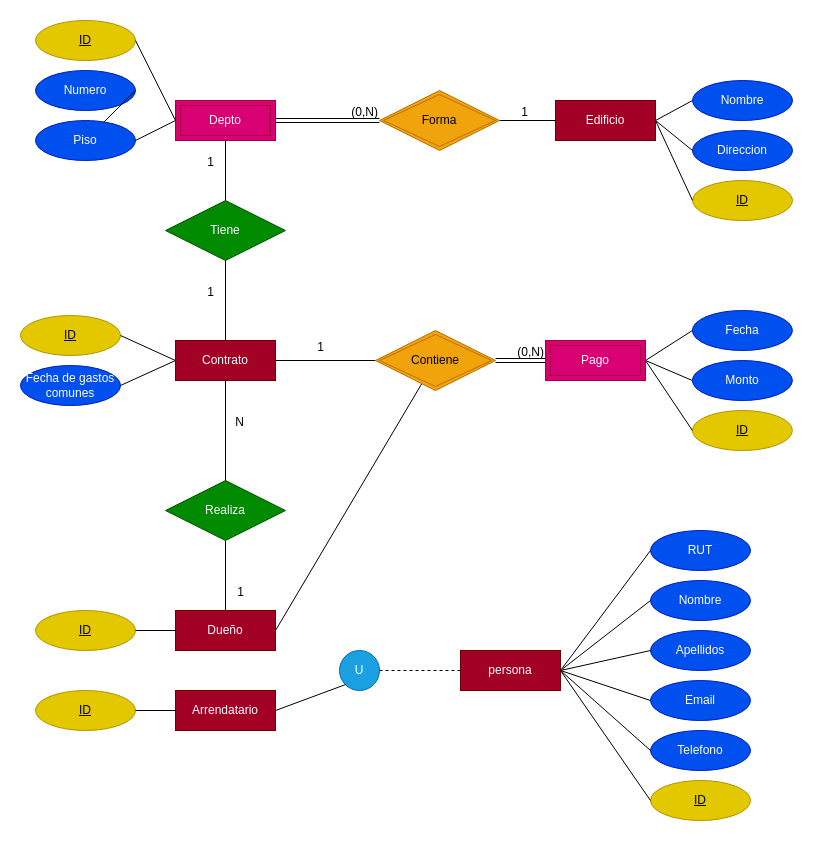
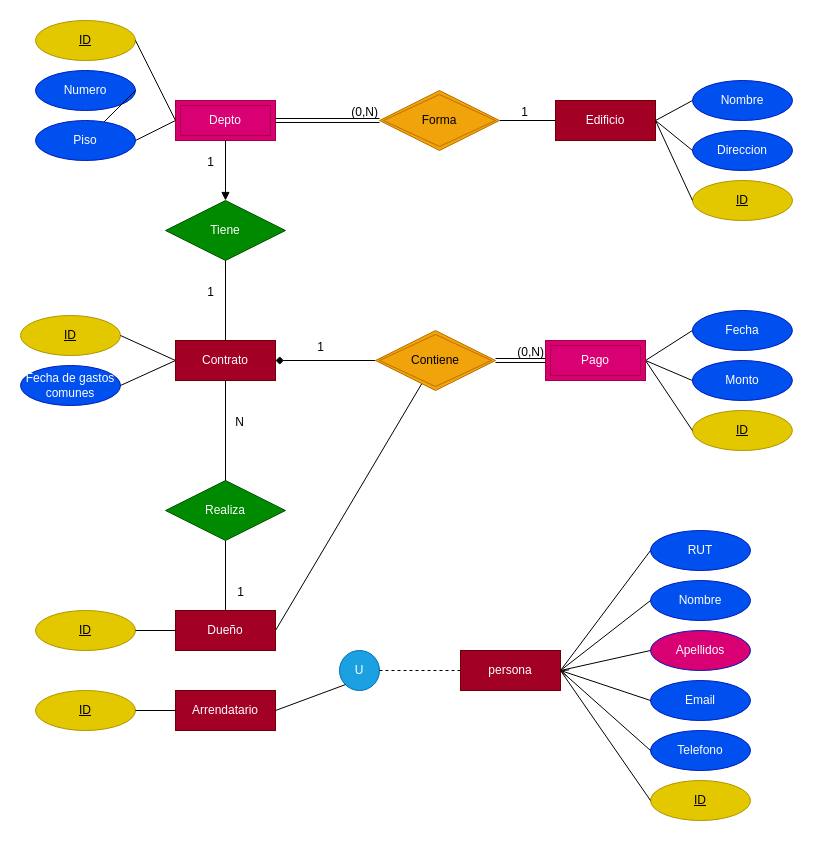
  <mxCell id="0" />
  <mxCell id="1" parent="0" />
  <mxCell id="2" value="Edificio" style="whiteSpace=wrap;html=1;align=center;fillColor=#a20025;fontColor=#ffffff;strokeColor=#6F0000;" parent="1" vertex="1"><mxGeometry x="555" y="100" width="100" height="40" as="geometry" /></mxCell>
  <mxCell id="3" value="persona" style="whiteSpace=wrap;html=1;align=center;fillColor=#a20025;fontColor=#ffffff;strokeColor=#6F0000;" parent="1" vertex="1"><mxGeometry x="460" y="650" width="100" height="40" as="geometry" /></mxCell>
  <mxCell id="4" value="Depto" style="shape=ext;margin=3;double=1;whiteSpace=wrap;html=1;align=center;fillColor=#d80073;fontColor=#ffffff;strokeColor=#A50040;" parent="1" vertex="1"><mxGeometry x="175" y="100" width="100" height="40" as="geometry" /></mxCell>
  <mxCell id="5" value="" style="endArrow=none;html=1;rounded=0;exitX=0;exitY=0.5;exitDx=0;exitDy=0;entryX=1;entryY=0.5;entryDx=0;entryDy=0;" parent="1" source="2" target="69" edge="1"><mxGeometry relative="1" as="geometry"><mxPoint x="295" y="350" as="sourcePoint" /><mxPoint x="479" y="120" as="targetPoint" /></mxGeometry></mxCell>
  <mxCell id="6" value="1" style="resizable=0;html=1;whiteSpace=wrap;align=right;verticalAlign=bottom;" parent="5" connectable="0" vertex="1"><mxGeometry x="1" relative="1" as="geometry"><mxPoint x="30" as="offset" /></mxGeometry></mxCell>
  <mxCell id="7" value="" style="shape=link;html=1;rounded=0;exitX=1;exitY=0.5;exitDx=0;exitDy=0;entryX=0;entryY=0.5;entryDx=0;entryDy=0;" parent="1" source="4" target="69" edge="1"><mxGeometry relative="1" as="geometry"><mxPoint x="295" y="350" as="sourcePoint" /><mxPoint x="359" y="120" as="targetPoint" /></mxGeometry></mxCell>
  <mxCell id="8" value="(0,N)" style="resizable=0;html=1;whiteSpace=wrap;align=right;verticalAlign=bottom;" parent="7" connectable="0" vertex="1"><mxGeometry x="1" relative="1" as="geometry" /></mxCell>
- <mxCell id="9" value="" style="endArrow=none;html=1;rounded=0;exitX=0.5;exitY=1;exitDx=0;exitDy=0;entryX=0.5;entryY=0;entryDx=0;entryDy=0;" parent="1" source="4" target="58" edge="1"><mxGeometry relative="1" as="geometry"><mxPoint x="565" y="130" as="sourcePoint" /><mxPoint x="225" y="200" as="targetPoint" /></mxGeometry></mxCell>
+ <mxCell id="9" value="" style="endArrow=block;html=1;rounded=0;exitX=0.5;exitY=1;exitDx=0;exitDy=0;entryX=0.5;entryY=0;entryDx=0;entryDy=0;" parent="1" source="4" target="58" edge="1"><mxGeometry relative="1" as="geometry"><mxPoint x="565" y="130" as="sourcePoint" /><mxPoint x="225" y="200" as="targetPoint" /></mxGeometry></mxCell>
  <mxCell id="10" value="1" style="resizable=0;html=1;whiteSpace=wrap;align=right;verticalAlign=bottom;" parent="9" connectable="0" vertex="1"><mxGeometry x="1" relative="1" as="geometry"><mxPoint x="-10" y="-30" as="offset" /></mxGeometry></mxCell>
  <mxCell id="11" value="" style="endArrow=none;html=1;rounded=0;exitX=0.5;exitY=0;exitDx=0;exitDy=0;entryX=0.5;entryY=1;entryDx=0;entryDy=0;" parent="1" source="47" target="59" edge="1"><mxGeometry relative="1" as="geometry"><mxPoint x="225" y="360" as="sourcePoint" /><mxPoint x="225" y="540" as="targetPoint" /></mxGeometry></mxCell>
  <mxCell id="12" value="1" style="resizable=0;html=1;whiteSpace=wrap;align=right;verticalAlign=bottom;" parent="11" connectable="0" vertex="1"><mxGeometry x="1" relative="1" as="geometry"><mxPoint x="20" y="60" as="offset" /></mxGeometry></mxCell>
  <mxCell id="13" value="Nombre" style="ellipse;whiteSpace=wrap;html=1;align=center;fillColor=#0050ef;fontColor=#ffffff;strokeColor=#001DBC;" parent="1" vertex="1"><mxGeometry x="692" y="80" width="100" height="40" as="geometry" /></mxCell>
  <mxCell id="14" value="Direccion" style="ellipse;whiteSpace=wrap;html=1;align=center;fillColor=#0050ef;fontColor=#ffffff;strokeColor=#001DBC;" parent="1" vertex="1"><mxGeometry x="692" y="130" width="100" height="40" as="geometry" /></mxCell>
  <mxCell id="15" value="Numero" style="ellipse;whiteSpace=wrap;html=1;align=center;fillColor=#0050ef;fontColor=#ffffff;strokeColor=#001DBC;" parent="1" vertex="1"><mxGeometry x="35" y="70" width="100" height="40" as="geometry" /></mxCell>
  <mxCell id="16" value="Piso" style="ellipse;whiteSpace=wrap;html=1;align=center;fillColor=#0050ef;fontColor=#ffffff;strokeColor=#001DBC;" parent="1" vertex="1"><mxGeometry x="35" y="120" width="100" height="40" as="geometry" /></mxCell>
  <mxCell id="17" value="" style="endArrow=none;html=1;rounded=0;exitX=1;exitY=0.5;exitDx=0;exitDy=0;" parent="1" source="15" target="16" edge="1"><mxGeometry relative="1" as="geometry"><mxPoint x="295" y="250" as="sourcePoint" /><mxPoint x="455" y="250" as="targetPoint" /></mxGeometry></mxCell>
  <mxCell id="18" value="" style="endArrow=none;html=1;rounded=0;exitX=1;exitY=0.5;exitDx=0;exitDy=0;entryX=0;entryY=0.5;entryDx=0;entryDy=0;" parent="1" source="16" target="4" edge="1"><mxGeometry relative="1" as="geometry"><mxPoint x="155" y="100" as="sourcePoint" /><mxPoint x="185" y="130" as="targetPoint" /></mxGeometry></mxCell>
  <mxCell id="19" value="" style="endArrow=none;html=1;rounded=0;exitX=0;exitY=0.5;exitDx=0;exitDy=0;entryX=1;entryY=0.5;entryDx=0;entryDy=0;" parent="1" source="13" target="2" edge="1"><mxGeometry relative="1" as="geometry"><mxPoint x="145" y="90" as="sourcePoint" /><mxPoint x="185" y="130" as="targetPoint" /></mxGeometry></mxCell>
  <mxCell id="20" value="" style="endArrow=none;html=1;rounded=0;exitX=0;exitY=0.5;exitDx=0;exitDy=0;entryX=1;entryY=0.5;entryDx=0;entryDy=0;" parent="1" source="14" target="2" edge="1"><mxGeometry relative="1" as="geometry"><mxPoint x="702" y="100" as="sourcePoint" /><mxPoint x="665" y="130" as="targetPoint" /></mxGeometry></mxCell>
  <mxCell id="21" value="Fecha de gastos comunes" style="ellipse;whiteSpace=wrap;html=1;align=center;fillColor=#0050ef;fontColor=#ffffff;strokeColor=#001DBC;" parent="1" vertex="1"><mxGeometry x="20" y="365" width="100" height="40" as="geometry" /></mxCell>
  <mxCell id="22" value="" style="endArrow=none;html=1;rounded=0;exitX=1;exitY=0.5;exitDx=0;exitDy=0;entryX=0;entryY=0.5;entryDx=0;entryDy=0;" parent="1" source="21" target="57" edge="1"><mxGeometry relative="1" as="geometry"><mxPoint x="130" y="255" as="sourcePoint" /><mxPoint x="150" y="355" as="targetPoint" /></mxGeometry></mxCell>
  <mxCell id="23" value="Fecha" style="ellipse;whiteSpace=wrap;html=1;align=center;fillColor=#0050ef;fontColor=#ffffff;strokeColor=#001DBC;" parent="1" vertex="1"><mxGeometry x="691.9" y="310" width="100" height="40" as="geometry" /></mxCell>
  <mxCell id="24" value="Monto" style="ellipse;whiteSpace=wrap;html=1;align=center;fillColor=#0050ef;fontColor=#ffffff;strokeColor=#001DBC;" parent="1" vertex="1"><mxGeometry x="691.9" y="360" width="100" height="40" as="geometry" /></mxCell>
  <mxCell id="25" value="" style="endArrow=none;html=1;rounded=0;exitX=0;exitY=0.5;exitDx=0;exitDy=0;entryX=1;entryY=0.5;entryDx=0;entryDy=0;" parent="1" source="23" target="66" edge="1"><mxGeometry relative="1" as="geometry"><mxPoint x="888.9" y="210" as="sourcePoint" /><mxPoint x="655.9" y="360" as="targetPoint" /></mxGeometry></mxCell>
  <mxCell id="26" value="" style="endArrow=none;html=1;rounded=0;exitX=0;exitY=0.5;exitDx=0;exitDy=0;entryX=1;entryY=0.5;entryDx=0;entryDy=0;" parent="1" source="24" target="66" edge="1"><mxGeometry relative="1" as="geometry"><mxPoint x="691.9" y="340" as="sourcePoint" /><mxPoint x="485" y="210" as="targetPoint" /></mxGeometry></mxCell>
  <mxCell id="27" value="RUT" style="ellipse;whiteSpace=wrap;html=1;align=center;fillColor=#0050ef;fontColor=#ffffff;strokeColor=#001DBC;" parent="1" vertex="1"><mxGeometry x="650" y="530" width="100" height="40" as="geometry" /></mxCell>
  <mxCell id="28" value="Nombre" style="ellipse;whiteSpace=wrap;html=1;align=center;fillColor=#0050ef;fontColor=#ffffff;strokeColor=#001DBC;" parent="1" vertex="1"><mxGeometry x="650" y="580" width="100" height="40" as="geometry" /></mxCell>
- <mxCell id="29" value="Apellidos" style="ellipse;whiteSpace=wrap;html=1;align=center;fillColor=#0050ef;fontColor=#ffffff;strokeColor=#001DBC;" parent="1" vertex="1"><mxGeometry x="650" y="630" width="100" height="40" as="geometry" /></mxCell>
+ <mxCell id="29" value="Apellidos" style="ellipse;whiteSpace=wrap;html=1;align=center;fillColor=#d80073;fontColor=#ffffff;strokeColor=#001DBC;" parent="1" vertex="1"><mxGeometry x="650" y="630" width="100" height="40" as="geometry" /></mxCell>
  <mxCell id="30" value="Email" style="ellipse;whiteSpace=wrap;html=1;align=center;fillColor=#0050ef;fontColor=#ffffff;strokeColor=#001DBC;" parent="1" vertex="1"><mxGeometry x="650" y="680" width="100" height="40" as="geometry" /></mxCell>
  <mxCell id="31" value="Telefono" style="ellipse;whiteSpace=wrap;html=1;align=center;fillColor=#0050ef;fontColor=#ffffff;strokeColor=#001DBC;" parent="1" vertex="1"><mxGeometry x="650" y="730" width="100" height="40" as="geometry" /></mxCell>
  <mxCell id="32" value="" style="endArrow=none;html=1;rounded=0;exitX=1;exitY=0.5;exitDx=0;exitDy=0;entryX=0;entryY=0.5;entryDx=0;entryDy=0;" parent="1" source="3" target="27" edge="1"><mxGeometry relative="1" as="geometry"><mxPoint x="840" y="460" as="sourcePoint" /><mxPoint x="804" y="430" as="targetPoint" /></mxGeometry></mxCell>
  <mxCell id="33" value="" style="endArrow=none;html=1;rounded=0;exitX=1;exitY=0.5;exitDx=0;exitDy=0;entryX=0;entryY=0.5;entryDx=0;entryDy=0;" parent="1" source="3" target="28" edge="1"><mxGeometry relative="1" as="geometry"><mxPoint x="850" y="470" as="sourcePoint" /><mxPoint x="590" y="500" as="targetPoint" /></mxGeometry></mxCell>
  <mxCell id="34" value="" style="endArrow=none;html=1;rounded=0;exitX=1;exitY=0.5;exitDx=0;exitDy=0;entryX=0;entryY=0.5;entryDx=0;entryDy=0;" parent="1" source="3" target="29" edge="1"><mxGeometry relative="1" as="geometry"><mxPoint x="860" y="480" as="sourcePoint" /><mxPoint x="824" y="450" as="targetPoint" /></mxGeometry></mxCell>
- <mxCell id="35" value="" style="endArrow=none;html=1;rounded=0;exitX=0;exitY=0.5;exitDx=0;exitDy=0;entryX=1;entryY=0.5;entryDx=0;entryDy=0;" parent="1" source="30" target="3" edge="1"><mxGeometry relative="1" as="geometry"><mxPoint x="870" y="490" as="sourcePoint" /><mxPoint x="834" y="460" as="targetPoint" /></mxGeometry></mxCell>
+ <mxCell id="35" value="" style="endArrow=open;html=1;rounded=0;exitX=0;exitY=0.5;exitDx=0;exitDy=0;entryX=1;entryY=0.5;entryDx=0;entryDy=0;" parent="1" source="30" target="3" edge="1"><mxGeometry relative="1" as="geometry"><mxPoint x="870" y="490" as="sourcePoint" /><mxPoint x="834" y="460" as="targetPoint" /></mxGeometry></mxCell>
  <mxCell id="36" value="" style="endArrow=none;html=1;rounded=0;exitX=0;exitY=0.5;exitDx=0;exitDy=0;entryX=1;entryY=0.5;entryDx=0;entryDy=0;" parent="1" source="31" target="3" edge="1"><mxGeometry relative="1" as="geometry"><mxPoint x="890" y="510" as="sourcePoint" /><mxPoint x="854" y="480" as="targetPoint" /></mxGeometry></mxCell>
  <mxCell id="37" value="ID" style="ellipse;whiteSpace=wrap;html=1;align=center;fontStyle=4;fillColor=#e3c800;fontColor=#000000;strokeColor=#B09500;" parent="1" vertex="1"><mxGeometry x="35" y="20" width="100" height="40" as="geometry" /></mxCell>
  <mxCell id="38" value="" style="endArrow=none;html=1;rounded=0;exitX=1;exitY=0.5;exitDx=0;exitDy=0;entryX=0;entryY=0.5;entryDx=0;entryDy=0;" parent="1" source="37" target="4" edge="1"><mxGeometry relative="1" as="geometry"><mxPoint x="145" y="100" as="sourcePoint" /><mxPoint x="155" y="120" as="targetPoint" /></mxGeometry></mxCell>
  <mxCell id="39" value="ID" style="ellipse;whiteSpace=wrap;html=1;align=center;fontStyle=4;fillColor=#e3c800;fontColor=#000000;strokeColor=#B09500;" parent="1" vertex="1"><mxGeometry x="20" y="315" width="100" height="40" as="geometry" /></mxCell>
  <mxCell id="40" value="" style="endArrow=none;html=1;rounded=0;exitX=1;exitY=0.5;exitDx=0;exitDy=0;entryX=0;entryY=0.5;entryDx=0;entryDy=0;" parent="1" source="39" target="57" edge="1"><mxGeometry relative="1" as="geometry"><mxPoint x="130" y="395" as="sourcePoint" /><mxPoint x="150" y="355" as="targetPoint" /></mxGeometry></mxCell>
  <mxCell id="41" value="ID" style="ellipse;whiteSpace=wrap;html=1;align=center;fontStyle=4;fillColor=#e3c800;fontColor=#000000;strokeColor=#B09500;" parent="1" vertex="1"><mxGeometry x="650" y="780" width="100" height="40" as="geometry" /></mxCell>
  <mxCell id="42" value="" style="endArrow=none;html=1;rounded=0;exitX=1;exitY=0.5;exitDx=0;exitDy=0;entryX=0;entryY=0.5;entryDx=0;entryDy=0;" parent="1" source="3" target="41" edge="1"><mxGeometry relative="1" as="geometry"><mxPoint x="744" y="790" as="sourcePoint" /><mxPoint x="774" y="810" as="targetPoint" /></mxGeometry></mxCell>
  <mxCell id="43" value="ID" style="ellipse;whiteSpace=wrap;html=1;align=center;fontStyle=4;fillColor=#e3c800;fontColor=#000000;strokeColor=#B09500;" parent="1" vertex="1"><mxGeometry x="691.9" y="410" width="100" height="40" as="geometry" /></mxCell>
  <mxCell id="44" value="" style="endArrow=none;html=1;rounded=0;exitX=0;exitY=0.5;exitDx=0;exitDy=0;entryX=1;entryY=0.5;entryDx=0;entryDy=0;" parent="1" source="43" target="66" edge="1"><mxGeometry relative="1" as="geometry"><mxPoint x="921.9" y="520" as="sourcePoint" /><mxPoint x="655.9" y="360" as="targetPoint" /></mxGeometry></mxCell>
  <mxCell id="45" value="ID" style="ellipse;whiteSpace=wrap;html=1;align=center;fontStyle=4;fillColor=#e3c800;fontColor=#000000;strokeColor=#B09500;" parent="1" vertex="1"><mxGeometry x="692" y="180" width="100" height="40" as="geometry" /></mxCell>
  <mxCell id="46" value="" style="endArrow=none;html=1;rounded=0;exitX=1;exitY=0.5;exitDx=0;exitDy=0;entryX=0;entryY=0.5;entryDx=0;entryDy=0;" parent="1" source="2" target="45" edge="1"><mxGeometry relative="1" as="geometry"><mxPoint x="762" y="310" as="sourcePoint" /><mxPoint x="792" y="330" as="targetPoint" /></mxGeometry></mxCell>
  <mxCell id="47" value="Dueño" style="whiteSpace=wrap;html=1;align=center;fillColor=#a20025;fontColor=#ffffff;strokeColor=#6F0000;" parent="1" vertex="1"><mxGeometry x="175" y="610" width="100" height="40" as="geometry" /></mxCell>
  <mxCell id="48" value="ID" style="ellipse;whiteSpace=wrap;html=1;align=center;fontStyle=4;fillColor=#e3c800;fontColor=#000000;strokeColor=#B09500;" parent="1" vertex="1"><mxGeometry x="35" y="610" width="100" height="40" as="geometry" /></mxCell>
  <mxCell id="49" value="" style="endArrow=none;html=1;rounded=0;exitX=1;exitY=0.5;exitDx=0;exitDy=0;entryX=0;entryY=0.5;entryDx=0;entryDy=0;" parent="1" source="48" target="47" edge="1"><mxGeometry relative="1" as="geometry"><mxPoint x="145" y="500" as="sourcePoint" /><mxPoint x="175" y="470" as="targetPoint" /></mxGeometry></mxCell>
  <mxCell id="50" value="U" style="ellipse;whiteSpace=wrap;html=1;align=center;fillColor=#1ba1e2;fontColor=#ffffff;strokeColor=#006EAF;" parent="1" vertex="1"><mxGeometry x="339" y="650" width="40" height="40" as="geometry" /></mxCell>
  <mxCell id="51" value="" style="endArrow=none;html=1;rounded=0;exitX=1;exitY=0.5;exitDx=0;exitDy=0;" parent="1" source="47" target="70" edge="1"><mxGeometry width="50" height="50" relative="1" as="geometry"><mxPoint x="355" y="600" as="sourcePoint" /><mxPoint x="405" y="550" as="targetPoint" /></mxGeometry></mxCell>
  <mxCell id="52" value="" style="endArrow=none;html=1;rounded=0;exitX=0;exitY=0.5;exitDx=0;exitDy=0;entryX=1;entryY=0.5;entryDx=0;entryDy=0;dashed=1;" parent="1" source="3" target="50" edge="1"><mxGeometry width="50" height="50" relative="1" as="geometry"><mxPoint x="285" y="640" as="sourcePoint" /><mxPoint x="405" y="550" as="targetPoint" /></mxGeometry></mxCell>
  <mxCell id="53" value="Arrendatario" style="whiteSpace=wrap;html=1;align=center;fillColor=#a20025;fontColor=#ffffff;strokeColor=#6F0000;" parent="1" vertex="1"><mxGeometry x="175" y="690" width="100" height="40" as="geometry" /></mxCell>
  <mxCell id="54" value="" style="endArrow=none;html=1;rounded=0;exitX=1;exitY=0.5;exitDx=0;exitDy=0;entryX=0;entryY=1;entryDx=0;entryDy=0;" parent="1" source="53" target="50" edge="1"><mxGeometry width="50" height="50" relative="1" as="geometry"><mxPoint x="285" y="640" as="sourcePoint" /><mxPoint x="305" y="700" as="targetPoint" /></mxGeometry></mxCell>
  <mxCell id="55" value="ID" style="ellipse;whiteSpace=wrap;html=1;align=center;fontStyle=4;fillColor=#e3c800;fontColor=#000000;strokeColor=#B09500;" parent="1" vertex="1"><mxGeometry x="35" y="690" width="100" height="40" as="geometry" /></mxCell>
  <mxCell id="56" value="" style="endArrow=none;html=1;rounded=0;exitX=0;exitY=0.5;exitDx=0;exitDy=0;entryX=1;entryY=0.5;entryDx=0;entryDy=0;" parent="1" source="53" target="55" edge="1"><mxGeometry width="50" height="50" relative="1" as="geometry"><mxPoint x="285" y="720" as="sourcePoint" /><mxPoint x="375" y="654" as="targetPoint" /></mxGeometry></mxCell>
  <mxCell id="57" value="Contrato" style="whiteSpace=wrap;html=1;align=center;fillColor=#a20025;fontColor=#ffffff;strokeColor=#6F0000;" parent="1" vertex="1"><mxGeometry x="175" y="340" width="100" height="40" as="geometry" /></mxCell>
  <mxCell id="58" value="Tiene" style="shape=rhombus;perimeter=rhombusPerimeter;whiteSpace=wrap;html=1;align=center;fillColor=#008a00;fontColor=#ffffff;strokeColor=#005700;" parent="1" vertex="1"><mxGeometry x="165" y="200" width="120" height="60" as="geometry" /></mxCell>
  <mxCell id="59" value="Realiza" style="shape=rhombus;perimeter=rhombusPerimeter;whiteSpace=wrap;html=1;align=center;fillColor=#008a00;fontColor=#ffffff;strokeColor=#005700;" parent="1" vertex="1"><mxGeometry x="165" y="480" width="120" height="60" as="geometry" /></mxCell>
  <mxCell id="60" value="" style="endArrow=none;html=1;rounded=0;exitX=0.5;exitY=0;exitDx=0;exitDy=0;entryX=0.5;entryY=1;entryDx=0;entryDy=0;" parent="1" source="59" target="57" edge="1"><mxGeometry relative="1" as="geometry"><mxPoint x="235" y="620" as="sourcePoint" /><mxPoint x="235" y="550" as="targetPoint" /></mxGeometry></mxCell>
  <mxCell id="61" value="N" style="resizable=0;html=1;whiteSpace=wrap;align=right;verticalAlign=bottom;" parent="60" connectable="0" vertex="1"><mxGeometry x="1" relative="1" as="geometry"><mxPoint x="20" y="50" as="offset" /></mxGeometry></mxCell>
  <mxCell id="62" value="" style="endArrow=none;html=1;rounded=0;exitX=0.5;exitY=0;exitDx=0;exitDy=0;entryX=0.5;entryY=1;entryDx=0;entryDy=0;" parent="1" source="57" target="58" edge="1"><mxGeometry relative="1" as="geometry"><mxPoint x="245" y="630" as="sourcePoint" /><mxPoint x="245" y="560" as="targetPoint" /></mxGeometry></mxCell>
  <mxCell id="63" value="1" style="resizable=0;html=1;whiteSpace=wrap;align=right;verticalAlign=bottom;" parent="62" connectable="0" vertex="1"><mxGeometry x="1" relative="1" as="geometry"><mxPoint x="-10" y="40" as="offset" /></mxGeometry></mxCell>
- <mxCell id="64" value="" style="endArrow=none;html=1;rounded=0;exitX=0;exitY=0.5;exitDx=0;exitDy=0;entryX=1;entryY=0.5;entryDx=0;entryDy=0;" parent="1" source="70" target="57" edge="1"><mxGeometry relative="1" as="geometry"><mxPoint x="365" y="360" as="sourcePoint" /><mxPoint x="255" y="570" as="targetPoint" /></mxGeometry></mxCell>
+ <mxCell id="64" value="" style="endArrow=diamond;html=1;rounded=0;exitX=0;exitY=0.5;exitDx=0;exitDy=0;entryX=1;entryY=0.5;entryDx=0;entryDy=0;" parent="1" source="70" target="57" edge="1"><mxGeometry relative="1" as="geometry"><mxPoint x="365" y="360" as="sourcePoint" /><mxPoint x="255" y="570" as="targetPoint" /></mxGeometry></mxCell>
  <mxCell id="65" value="1" style="resizable=0;html=1;whiteSpace=wrap;align=right;verticalAlign=bottom;" parent="64" connectable="0" vertex="1"><mxGeometry x="1" relative="1" as="geometry"><mxPoint x="50" y="-5" as="offset" /></mxGeometry></mxCell>
  <mxCell id="66" value="Pago" style="shape=ext;margin=3;double=1;whiteSpace=wrap;html=1;align=center;fillColor=#d80073;fontColor=#ffffff;strokeColor=#A50040;" parent="1" vertex="1"><mxGeometry x="545" y="340" width="100" height="40" as="geometry" /></mxCell>
  <mxCell id="67" value="" style="shape=link;html=1;rounded=0;entryX=0;entryY=0.5;entryDx=0;entryDy=0;exitX=1;exitY=0.5;exitDx=0;exitDy=0;" parent="1" source="70" target="66" edge="1"><mxGeometry relative="1" as="geometry"><mxPoint x="505" y="470" as="sourcePoint" /><mxPoint x="463" y="250" as="targetPoint" /></mxGeometry></mxCell>
  <mxCell id="68" value="(0,N)" style="resizable=0;html=1;whiteSpace=wrap;align=right;verticalAlign=bottom;" parent="67" connectable="0" vertex="1"><mxGeometry x="1" relative="1" as="geometry" /></mxCell>
  <mxCell id="69" value="Forma" style="shape=rhombus;double=1;perimeter=rhombusPerimeter;whiteSpace=wrap;html=1;align=center;fillColor=#f0a30a;fontColor=#000000;strokeColor=#BD7000;" parent="1" vertex="1"><mxGeometry x="379" y="90" width="120" height="60" as="geometry" /></mxCell>
  <mxCell id="70" value="Contiene" style="shape=rhombus;double=1;perimeter=rhombusPerimeter;whiteSpace=wrap;html=1;align=center;fillColor=#f0a30a;fontColor=#000000;strokeColor=#BD7000;" parent="1" vertex="1"><mxGeometry x="375" y="330" width="120" height="60" as="geometry" /></mxCell>
